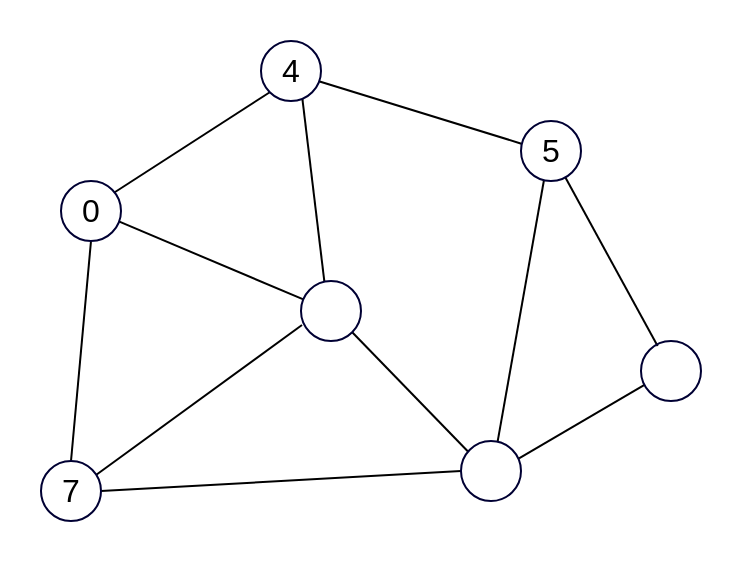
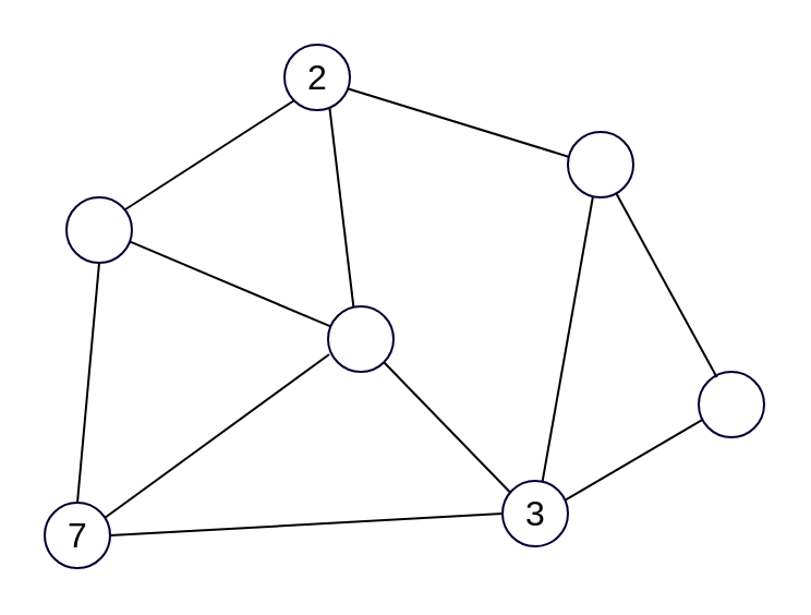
  <mxCell id="0" />
  <mxCell id="1" parent="0" />
  <mxCell id="2" value="" style="endArrow=none;html=1;fontSize=16;exitX=0.967;exitY=0.289;exitDx=0;exitDy=0;exitPerimeter=0;entryX=0.058;entryY=0.733;entryDx=0;entryDy=0;entryPerimeter=0;" parent="1" source="27" target="25" edge="1"><mxGeometry width="50" height="50" relative="1" as="geometry"><mxPoint x="240" y="320" as="sourcePoint" /><mxPoint x="321" y="193" as="targetPoint" /></mxGeometry></mxCell>
  <mxCell id="3" value="" style="endArrow=none;html=1;fontSize=16;entryX=1;entryY=1;entryDx=0;entryDy=0;exitX=0.116;exitY=0.174;exitDx=0;exitDy=0;exitPerimeter=0;" parent="1" source="27" target="23" edge="1"><mxGeometry width="50" height="50" relative="1" as="geometry"><mxPoint x="230" y="220" as="sourcePoint" /><mxPoint x="280" y="150" as="targetPoint" /></mxGeometry></mxCell>
  <mxCell id="4" value="" style="endArrow=none;html=1;fontSize=16;exitX=1;exitY=0.5;exitDx=0;exitDy=0;entryX=0;entryY=0.5;entryDx=0;entryDy=0;" parent="1" source="30" target="27" edge="1"><mxGeometry width="50" height="50" relative="1" as="geometry"><mxPoint x="210" y="190" as="sourcePoint" /><mxPoint x="260" y="140" as="targetPoint" /></mxGeometry></mxCell>
  <mxCell id="5" value="" style="endArrow=none;html=1;fontSize=16;exitX=0.923;exitY=0.229;exitDx=0;exitDy=0;entryX=0.017;entryY=0.733;entryDx=0;entryDy=0;entryPerimeter=0;exitPerimeter=0;" parent="1" source="30" target="23" edge="1"><mxGeometry width="50" height="50" relative="1" as="geometry"><mxPoint x="210" y="190" as="sourcePoint" /><mxPoint x="260" y="140" as="targetPoint" /></mxGeometry></mxCell>
  <mxCell id="6" value="" style="endArrow=none;html=1;fontSize=16;exitX=0.277;exitY=0.085;exitDx=0;exitDy=0;exitPerimeter=0;entryX=0.738;entryY=0.939;entryDx=0;entryDy=0;entryPerimeter=0;" parent="1" source="25" target="20" edge="1"><mxGeometry width="50" height="50" relative="1" as="geometry"><mxPoint x="360" y="180" as="sourcePoint" /><mxPoint x="410" y="130" as="targetPoint" /></mxGeometry></mxCell>
  <mxCell id="7" value="" style="endArrow=none;html=1;fontSize=16;entryX=0.007;entryY=0.378;entryDx=0;entryDy=0;entryPerimeter=0;exitX=0.977;exitY=0.675;exitDx=0;exitDy=0;exitPerimeter=0;" parent="1" source="17" target="20" edge="1"><mxGeometry width="50" height="50" relative="1" as="geometry"><mxPoint x="157" y="42" as="sourcePoint" /><mxPoint x="260" y="70" as="targetPoint" /></mxGeometry></mxCell>
  <mxCell id="8" value="" style="endArrow=none;html=1;fontSize=16;exitX=0.39;exitY=0.015;exitDx=0;exitDy=0;entryX=0.785;entryY=1.198;entryDx=0;entryDy=0;entryPerimeter=0;exitPerimeter=0;" parent="1" source="23" target="18" edge="1"><mxGeometry width="50" height="50" relative="1" as="geometry"><mxPoint x="300" y="80" as="sourcePoint" /><mxPoint x="350" y="30" as="targetPoint" /></mxGeometry></mxCell>
  <mxCell id="9" value="" style="endArrow=none;html=1;fontSize=16;exitX=0.5;exitY=0;exitDx=0;exitDy=0;entryX=0.5;entryY=1;entryDx=0;entryDy=0;" parent="1" source="30" target="14" edge="1"><mxGeometry width="50" height="50" relative="1" as="geometry"><mxPoint x="50" y="190" as="sourcePoint" /><mxPoint x="100" y="140" as="targetPoint" /></mxGeometry></mxCell>
  <mxCell id="10" value="" style="endArrow=none;html=1;fontSize=16;entryX=0;entryY=1;entryDx=0;entryDy=0;exitX=0.889;exitY=0.192;exitDx=0;exitDy=0;exitPerimeter=0;" parent="1" source="14" target="17" edge="1"><mxGeometry width="50" height="50" relative="1" as="geometry"><mxPoint x="80" y="95" as="sourcePoint" /><mxPoint x="100" y="50" as="targetPoint" /></mxGeometry></mxCell>
  <mxCell id="11" value="" style="endArrow=none;html=1;fontSize=16;exitX=0.973;exitY=0.678;exitDx=0;exitDy=0;exitPerimeter=0;" parent="1" source="14" target="23" edge="1"><mxGeometry width="50" height="50" relative="1" as="geometry"><mxPoint x="300" y="80" as="sourcePoint" /><mxPoint x="350" y="30" as="targetPoint" /></mxGeometry></mxCell>
  <mxCell id="12" value="" style="endArrow=none;html=1;fontSize=16;entryX=0.383;entryY=0.984;entryDx=0;entryDy=0;entryPerimeter=0;exitX=0.611;exitY=0.007;exitDx=0;exitDy=0;exitPerimeter=0;" parent="1" source="27" target="20" edge="1"><mxGeometry width="50" height="50" relative="1" as="geometry"><mxPoint x="250" y="210" as="sourcePoint" /><mxPoint x="350" y="30" as="targetPoint" /></mxGeometry></mxCell>
  <mxCell id="13" value="" style="group" vertex="1" connectable="0" parent="1"><mxGeometry x="30" y="90" width="30" height="30" as="geometry" /></mxCell>
  <mxCell id="14" value="" style="ellipse;whiteSpace=wrap;html=1;aspect=fixed;fillColor=none;strokeColor=#000033;" parent="13" vertex="1"><mxGeometry width="30" height="30" as="geometry" /></mxCell>
- <mxCell id="15" value="0" style="text;html=1;resizable=0;autosize=1;align=center;verticalAlign=middle;points=[];fillColor=none;strokeColor=none;rounded=0;fontSize=16;" parent="13" vertex="1"><mxGeometry x="5" y="5" width="20" height="20" as="geometry" /></mxCell>
  <mxCell id="16" value="" style="group" vertex="1" connectable="0" parent="1"><mxGeometry x="130" y="20" width="30" height="30" as="geometry" /></mxCell>
  <mxCell id="17" value="" style="ellipse;whiteSpace=wrap;html=1;aspect=fixed;fillColor=none;strokeColor=#000033;" parent="16" vertex="1"><mxGeometry width="30" height="30" as="geometry" /></mxCell>
- <mxCell id="18" value="4" style="text;html=1;resizable=0;autosize=1;align=center;verticalAlign=middle;points=[];fillColor=none;strokeColor=none;rounded=0;fontSize=16;" parent="16" vertex="1"><mxGeometry x="5" y="5" width="20" height="20" as="geometry" /></mxCell>
+ <mxCell id="18" value="2" style="text;html=1;resizable=0;autosize=1;align=center;verticalAlign=middle;points=[];fillColor=none;strokeColor=none;rounded=0;fontSize=16;" parent="16" vertex="1"><mxGeometry x="5" y="5" width="20" height="20" as="geometry" /></mxCell>
  <mxCell id="19" value="" style="group" vertex="1" connectable="0" parent="1"><mxGeometry x="260" y="60" width="30" height="30" as="geometry" /></mxCell>
  <mxCell id="20" value="" style="ellipse;whiteSpace=wrap;html=1;aspect=fixed;fillColor=none;strokeColor=#000033;" parent="19" vertex="1"><mxGeometry width="30" height="30" as="geometry" /></mxCell>
- <mxCell id="21" value="5" style="text;html=1;resizable=0;autosize=1;align=center;verticalAlign=middle;points=[];fillColor=none;strokeColor=none;rounded=0;fontSize=16;" parent="19" vertex="1"><mxGeometry x="5" y="5" width="20" height="20" as="geometry" /></mxCell>
  <mxCell id="22" value="" style="group" vertex="1" connectable="0" parent="1"><mxGeometry x="150" y="140" width="30" height="30" as="geometry" /></mxCell>
  <mxCell id="23" value="" style="ellipse;whiteSpace=wrap;html=1;aspect=fixed;fillColor=none;strokeColor=#000033;" parent="22" vertex="1"><mxGeometry width="30" height="30" as="geometry" /></mxCell>
  <mxCell id="24" value="" style="group" vertex="1" connectable="0" parent="1"><mxGeometry x="320" y="170" width="30" height="30" as="geometry" /></mxCell>
  <mxCell id="25" value="" style="ellipse;whiteSpace=wrap;html=1;aspect=fixed;fillColor=none;strokeColor=#000033;" parent="24" vertex="1"><mxGeometry width="30" height="30" as="geometry" /></mxCell>
  <mxCell id="26" value="" style="group" vertex="1" connectable="0" parent="1"><mxGeometry x="230" y="220" width="30" height="30" as="geometry" /></mxCell>
  <mxCell id="27" value="" style="ellipse;whiteSpace=wrap;html=1;aspect=fixed;fillColor=none;strokeColor=#000033;" parent="26" vertex="1"><mxGeometry width="30" height="30" as="geometry" /></mxCell>
+ <mxCell id="28" value="3" style="text;html=1;resizable=0;autosize=1;align=center;verticalAlign=middle;points=[];fillColor=none;strokeColor=none;rounded=0;fontSize=16;" parent="26" vertex="1"><mxGeometry x="5" y="5" width="20" height="20" as="geometry" /></mxCell>
  <mxCell id="29" value="" style="group" vertex="1" connectable="0" parent="1"><mxGeometry x="20" y="230" width="30" height="30" as="geometry" /></mxCell>
  <mxCell id="30" value="" style="ellipse;whiteSpace=wrap;html=1;aspect=fixed;fillColor=none;strokeColor=#000033;" parent="29" vertex="1"><mxGeometry width="30" height="30" as="geometry" /></mxCell>
  <mxCell id="31" value="7" style="text;html=1;resizable=0;autosize=1;align=center;verticalAlign=middle;points=[];fillColor=none;strokeColor=none;rounded=0;fontSize=16;" parent="29" vertex="1"><mxGeometry x="5" y="5" width="20" height="20" as="geometry" /></mxCell>
